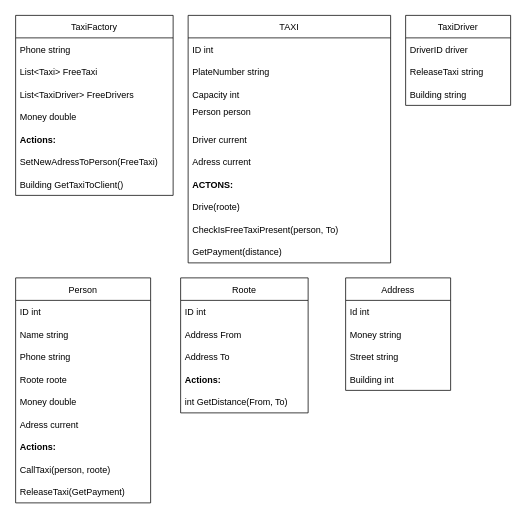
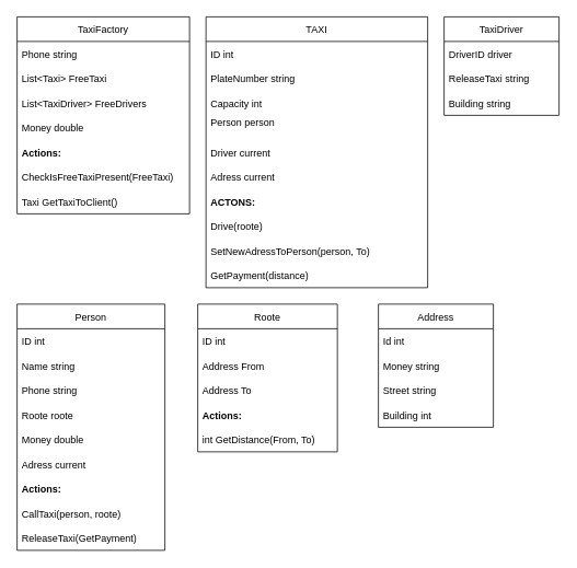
  <mxCell id="0" />
  <mxCell id="1" parent="0" />
  <mxCell id="2" value="TAXI" style="swimlane;fontStyle=0;childLayout=stackLayout;horizontal=1;startSize=30;horizontalStack=0;resizeParent=1;resizeParentMax=0;resizeLast=0;collapsible=1;marginBottom=0;" parent="1" vertex="1"><mxGeometry x="250" y="20" width="270" height="330" as="geometry" /></mxCell>
  <mxCell id="3" value="ID int" style="text;strokeColor=none;fillColor=none;align=left;verticalAlign=middle;spacingLeft=4;spacingRight=4;overflow=hidden;points=[[0,0.5],[1,0.5]];portConstraint=eastwest;rotatable=0;" parent="2" vertex="1"><mxGeometry y="30" width="270" height="30" as="geometry" /></mxCell>
  <mxCell id="4" value="PlateNumber string" style="text;strokeColor=none;fillColor=none;align=left;verticalAlign=middle;spacingLeft=4;spacingRight=4;overflow=hidden;points=[[0,0.5],[1,0.5]];portConstraint=eastwest;rotatable=0;" parent="2" vertex="1"><mxGeometry y="60" width="270" height="30" as="geometry" /></mxCell>
  <mxCell id="5" value="Capacity int" style="text;strokeColor=none;fillColor=none;align=left;verticalAlign=middle;spacingLeft=4;spacingRight=4;overflow=hidden;points=[[0,0.5],[1,0.5]];portConstraint=eastwest;rotatable=0;" parent="2" vertex="1"><mxGeometry y="90" width="270" height="30" as="geometry" /></mxCell>
  <mxCell id="6" value="Person person&#10;" style="text;strokeColor=none;fillColor=none;align=left;verticalAlign=middle;spacingLeft=4;spacingRight=4;overflow=hidden;points=[[0,0.5],[1,0.5]];portConstraint=eastwest;rotatable=0;" parent="2" vertex="1"><mxGeometry y="120" width="270" height="30" as="geometry" /></mxCell>
  <mxCell id="7" value="Driver current" style="text;strokeColor=none;fillColor=none;align=left;verticalAlign=middle;spacingLeft=4;spacingRight=4;overflow=hidden;points=[[0,0.5],[1,0.5]];portConstraint=eastwest;rotatable=0;" vertex="1" parent="2"><mxGeometry y="150" width="270" height="30" as="geometry" /></mxCell>
  <mxCell id="8" value="Adress current" style="text;strokeColor=none;fillColor=none;align=left;verticalAlign=middle;spacingLeft=4;spacingRight=4;overflow=hidden;points=[[0,0.5],[1,0.5]];portConstraint=eastwest;rotatable=0;" parent="2" vertex="1"><mxGeometry y="180" width="270" height="30" as="geometry" /></mxCell>
  <mxCell id="9" value="ACTONS:" style="text;strokeColor=none;fillColor=none;align=left;verticalAlign=middle;spacingLeft=4;spacingRight=4;overflow=hidden;points=[[0,0.5],[1,0.5]];portConstraint=eastwest;rotatable=0;fontStyle=1" parent="2" vertex="1"><mxGeometry y="210" width="270" height="30" as="geometry" /></mxCell>
  <mxCell id="10" value="Drive(roote)" style="text;strokeColor=none;fillColor=none;align=left;verticalAlign=middle;spacingLeft=4;spacingRight=4;overflow=hidden;points=[[0,0.5],[1,0.5]];portConstraint=eastwest;rotatable=0;" parent="2" vertex="1"><mxGeometry y="240" width="270" height="30" as="geometry" /></mxCell>
- <mxCell id="11" value="CheckIsFreeTaxiPresent(person, To)" style="text;strokeColor=none;fillColor=none;align=left;verticalAlign=middle;spacingLeft=4;spacingRight=4;overflow=hidden;points=[[0,0.5],[1,0.5]];portConstraint=eastwest;rotatable=0;" parent="2" vertex="1"><mxGeometry y="270" width="270" height="30" as="geometry" /></mxCell>
+ <mxCell id="11" value="SetNewAdressToPerson(person, To)" style="text;strokeColor=none;fillColor=none;align=left;verticalAlign=middle;spacingLeft=4;spacingRight=4;overflow=hidden;points=[[0,0.5],[1,0.5]];portConstraint=eastwest;rotatable=0;" parent="2" vertex="1"><mxGeometry y="270" width="270" height="30" as="geometry" /></mxCell>
  <mxCell id="12" value="GetPayment(distance)" style="text;strokeColor=none;fillColor=none;align=left;verticalAlign=middle;spacingLeft=4;spacingRight=4;overflow=hidden;points=[[0,0.5],[1,0.5]];portConstraint=eastwest;rotatable=0;" vertex="1" parent="2"><mxGeometry y="300" width="270" height="30" as="geometry" /></mxCell>
  <mxCell id="13" value="Person" style="swimlane;fontStyle=0;childLayout=stackLayout;horizontal=1;startSize=30;horizontalStack=0;resizeParent=1;resizeParentMax=0;resizeLast=0;collapsible=1;marginBottom=0;" parent="1" vertex="1"><mxGeometry x="20" y="370" width="180" height="300" as="geometry" /></mxCell>
  <mxCell id="14" value="ID int" style="text;strokeColor=none;fillColor=none;align=left;verticalAlign=middle;spacingLeft=4;spacingRight=4;overflow=hidden;points=[[0,0.5],[1,0.5]];portConstraint=eastwest;rotatable=0;" parent="13" vertex="1"><mxGeometry y="30" width="180" height="30" as="geometry" /></mxCell>
  <mxCell id="15" value="Name string" style="text;strokeColor=none;fillColor=none;align=left;verticalAlign=middle;spacingLeft=4;spacingRight=4;overflow=hidden;points=[[0,0.5],[1,0.5]];portConstraint=eastwest;rotatable=0;" parent="13" vertex="1"><mxGeometry y="60" width="180" height="30" as="geometry" /></mxCell>
  <mxCell id="16" value="Phone string" style="text;strokeColor=none;fillColor=none;align=left;verticalAlign=middle;spacingLeft=4;spacingRight=4;overflow=hidden;points=[[0,0.5],[1,0.5]];portConstraint=eastwest;rotatable=0;" parent="13" vertex="1"><mxGeometry y="90" width="180" height="30" as="geometry" /></mxCell>
  <mxCell id="17" value="Roote roote" style="text;strokeColor=none;fillColor=none;align=left;verticalAlign=middle;spacingLeft=4;spacingRight=4;overflow=hidden;points=[[0,0.5],[1,0.5]];portConstraint=eastwest;rotatable=0;" parent="13" vertex="1"><mxGeometry y="120" width="180" height="30" as="geometry" /></mxCell>
  <mxCell id="18" value="Money double" style="text;strokeColor=none;fillColor=none;align=left;verticalAlign=middle;spacingLeft=4;spacingRight=4;overflow=hidden;points=[[0,0.5],[1,0.5]];portConstraint=eastwest;rotatable=0;" vertex="1" parent="13"><mxGeometry y="150" width="180" height="30" as="geometry" /></mxCell>
  <mxCell id="19" value="Adress current" style="text;strokeColor=none;fillColor=none;align=left;verticalAlign=middle;spacingLeft=4;spacingRight=4;overflow=hidden;points=[[0,0.5],[1,0.5]];portConstraint=eastwest;rotatable=0;" vertex="1" parent="13"><mxGeometry y="180" width="180" height="30" as="geometry" /></mxCell>
  <mxCell id="20" value="Actions:" style="text;strokeColor=none;fillColor=none;align=left;verticalAlign=middle;spacingLeft=4;spacingRight=4;overflow=hidden;points=[[0,0.5],[1,0.5]];portConstraint=eastwest;rotatable=0;fontStyle=1" vertex="1" parent="13"><mxGeometry y="210" width="180" height="30" as="geometry" /></mxCell>
  <mxCell id="21" value="CallTaxi(person, roote)" style="text;strokeColor=none;fillColor=none;align=left;verticalAlign=middle;spacingLeft=4;spacingRight=4;overflow=hidden;points=[[0,0.5],[1,0.5]];portConstraint=eastwest;rotatable=0;" vertex="1" parent="13"><mxGeometry y="240" width="180" height="30" as="geometry" /></mxCell>
  <mxCell id="22" value="ReleaseTaxi(GetPayment)" style="text;strokeColor=none;fillColor=none;align=left;verticalAlign=middle;spacingLeft=4;spacingRight=4;overflow=hidden;points=[[0,0.5],[1,0.5]];portConstraint=eastwest;rotatable=0;" vertex="1" parent="13"><mxGeometry y="270" width="180" height="30" as="geometry" /></mxCell>
  <mxCell id="23" value="TaxiDriver" style="swimlane;fontStyle=0;childLayout=stackLayout;horizontal=1;startSize=30;horizontalStack=0;resizeParent=1;resizeParentMax=0;resizeLast=0;collapsible=1;marginBottom=0;" parent="1" vertex="1"><mxGeometry x="540" y="20" width="140" height="120" as="geometry" /></mxCell>
  <mxCell id="24" value="DriverID driver" style="text;strokeColor=none;fillColor=none;align=left;verticalAlign=middle;spacingLeft=4;spacingRight=4;overflow=hidden;points=[[0,0.5],[1,0.5]];portConstraint=eastwest;rotatable=0;" parent="23" vertex="1"><mxGeometry y="30" width="140" height="30" as="geometry" /></mxCell>
  <mxCell id="25" value="ReleaseTaxi string" style="text;strokeColor=none;fillColor=none;align=left;verticalAlign=middle;spacingLeft=4;spacingRight=4;overflow=hidden;points=[[0,0.5],[1,0.5]];portConstraint=eastwest;rotatable=0;" parent="23" vertex="1"><mxGeometry y="60" width="140" height="30" as="geometry" /></mxCell>
  <mxCell id="26" value="Building string" style="text;strokeColor=none;fillColor=none;align=left;verticalAlign=middle;spacingLeft=4;spacingRight=4;overflow=hidden;points=[[0,0.5],[1,0.5]];portConstraint=eastwest;rotatable=0;" parent="23" vertex="1"><mxGeometry y="90" width="140" height="30" as="geometry" /></mxCell>
  <mxCell id="27" value="TaxiFactory" style="swimlane;fontStyle=0;childLayout=stackLayout;horizontal=1;startSize=30;horizontalStack=0;resizeParent=1;resizeParentMax=0;resizeLast=0;collapsible=1;marginBottom=0;" parent="1" vertex="1"><mxGeometry x="20" y="20" width="210" height="240" as="geometry" /></mxCell>
  <mxCell id="28" value="Phone string" style="text;strokeColor=none;fillColor=none;align=left;verticalAlign=middle;spacingLeft=4;spacingRight=4;overflow=hidden;points=[[0,0.5],[1,0.5]];portConstraint=eastwest;rotatable=0;" parent="27" vertex="1"><mxGeometry y="30" width="210" height="30" as="geometry" /></mxCell>
  <mxCell id="29" value="List&lt;Taxi&gt; FreeTaxi" style="text;strokeColor=none;fillColor=none;align=left;verticalAlign=middle;spacingLeft=4;spacingRight=4;overflow=hidden;points=[[0,0.5],[1,0.5]];portConstraint=eastwest;rotatable=0;" parent="27" vertex="1"><mxGeometry y="60" width="210" height="30" as="geometry" /></mxCell>
  <mxCell id="30" value="List&lt;TaxiDriver&gt; FreeDrivers" style="text;strokeColor=none;fillColor=none;align=left;verticalAlign=middle;spacingLeft=4;spacingRight=4;overflow=hidden;points=[[0,0.5],[1,0.5]];portConstraint=eastwest;rotatable=0;" parent="27" vertex="1"><mxGeometry y="90" width="210" height="30" as="geometry" /></mxCell>
  <mxCell id="31" value="Money double" style="text;strokeColor=none;fillColor=none;align=left;verticalAlign=middle;spacingLeft=4;spacingRight=4;overflow=hidden;points=[[0,0.5],[1,0.5]];portConstraint=eastwest;rotatable=0;" vertex="1" parent="27"><mxGeometry y="120" width="210" height="30" as="geometry" /></mxCell>
  <mxCell id="32" value="Actions:" style="text;strokeColor=none;fillColor=none;align=left;verticalAlign=middle;spacingLeft=4;spacingRight=4;overflow=hidden;points=[[0,0.5],[1,0.5]];portConstraint=eastwest;rotatable=0;fontStyle=1" parent="27" vertex="1"><mxGeometry y="150" width="210" height="30" as="geometry" /></mxCell>
- <mxCell id="33" value="SetNewAdressToPerson(FreeTaxi)" style="text;strokeColor=none;fillColor=none;align=left;verticalAlign=middle;spacingLeft=4;spacingRight=4;overflow=hidden;points=[[0,0.5],[1,0.5]];portConstraint=eastwest;rotatable=0;" parent="27" vertex="1"><mxGeometry y="180" width="210" height="30" as="geometry" /></mxCell>
- <mxCell id="34" value="Building GetTaxiToClient()" style="text;strokeColor=none;fillColor=none;align=left;verticalAlign=middle;spacingLeft=4;spacingRight=4;overflow=hidden;points=[[0,0.5],[1,0.5]];portConstraint=eastwest;rotatable=0;" parent="27" vertex="1"><mxGeometry y="210" width="210" height="30" as="geometry" /></mxCell>
+ <mxCell id="33" value="CheckIsFreeTaxiPresent(FreeTaxi)" style="text;strokeColor=none;fillColor=none;align=left;verticalAlign=middle;spacingLeft=4;spacingRight=4;overflow=hidden;points=[[0,0.5],[1,0.5]];portConstraint=eastwest;rotatable=0;" parent="27" vertex="1"><mxGeometry y="180" width="210" height="30" as="geometry" /></mxCell>
+ <mxCell id="34" value="Taxi GetTaxiToClient()" style="text;strokeColor=none;fillColor=none;align=left;verticalAlign=middle;spacingLeft=4;spacingRight=4;overflow=hidden;points=[[0,0.5],[1,0.5]];portConstraint=eastwest;rotatable=0;" parent="27" vertex="1"><mxGeometry y="210" width="210" height="30" as="geometry" /></mxCell>
  <mxCell id="35" value="Roote" style="swimlane;fontStyle=0;childLayout=stackLayout;horizontal=1;startSize=30;horizontalStack=0;resizeParent=1;resizeParentMax=0;resizeLast=0;collapsible=1;marginBottom=0;" parent="1" vertex="1"><mxGeometry x="240" y="370" width="170" height="180" as="geometry" /></mxCell>
  <mxCell id="36" value="ID int" style="text;strokeColor=none;fillColor=none;align=left;verticalAlign=middle;spacingLeft=4;spacingRight=4;overflow=hidden;points=[[0,0.5],[1,0.5]];portConstraint=eastwest;rotatable=0;" parent="35" vertex="1"><mxGeometry y="30" width="170" height="30" as="geometry" /></mxCell>
  <mxCell id="37" value="Address From" style="text;strokeColor=none;fillColor=none;align=left;verticalAlign=middle;spacingLeft=4;spacingRight=4;overflow=hidden;points=[[0,0.5],[1,0.5]];portConstraint=eastwest;rotatable=0;" parent="35" vertex="1"><mxGeometry y="60" width="170" height="30" as="geometry" /></mxCell>
  <mxCell id="38" value="Address To" style="text;strokeColor=none;fillColor=none;align=left;verticalAlign=middle;spacingLeft=4;spacingRight=4;overflow=hidden;points=[[0,0.5],[1,0.5]];portConstraint=eastwest;rotatable=0;" parent="35" vertex="1"><mxGeometry y="90" width="170" height="30" as="geometry" /></mxCell>
  <mxCell id="39" value="Actions:" style="text;strokeColor=none;fillColor=none;align=left;verticalAlign=middle;spacingLeft=4;spacingRight=4;overflow=hidden;points=[[0,0.5],[1,0.5]];portConstraint=eastwest;rotatable=0;fontStyle=1" parent="35" vertex="1"><mxGeometry y="120" width="170" height="30" as="geometry" /></mxCell>
  <mxCell id="40" value="int GetDistance(From, To)" style="text;strokeColor=none;fillColor=none;align=left;verticalAlign=middle;spacingLeft=4;spacingRight=4;overflow=hidden;points=[[0,0.5],[1,0.5]];portConstraint=eastwest;rotatable=0;" parent="35" vertex="1"><mxGeometry y="150" width="170" height="30" as="geometry" /></mxCell>
  <mxCell id="41" value="Address" style="swimlane;fontStyle=0;childLayout=stackLayout;horizontal=1;startSize=30;horizontalStack=0;resizeParent=1;resizeParentMax=0;resizeLast=0;collapsible=1;marginBottom=0;" parent="1" vertex="1"><mxGeometry x="460" y="370" width="140" height="150" as="geometry" /></mxCell>
  <mxCell id="42" value="Id int" style="text;strokeColor=none;fillColor=none;align=left;verticalAlign=middle;spacingLeft=4;spacingRight=4;overflow=hidden;points=[[0,0.5],[1,0.5]];portConstraint=eastwest;rotatable=0;" parent="41" vertex="1"><mxGeometry y="30" width="140" height="30" as="geometry" /></mxCell>
  <mxCell id="43" value="Money string" style="text;strokeColor=none;fillColor=none;align=left;verticalAlign=middle;spacingLeft=4;spacingRight=4;overflow=hidden;points=[[0,0.5],[1,0.5]];portConstraint=eastwest;rotatable=0;" parent="41" vertex="1"><mxGeometry y="60" width="140" height="30" as="geometry" /></mxCell>
  <mxCell id="44" value="Street string" style="text;strokeColor=none;fillColor=none;align=left;verticalAlign=middle;spacingLeft=4;spacingRight=4;overflow=hidden;points=[[0,0.5],[1,0.5]];portConstraint=eastwest;rotatable=0;" parent="41" vertex="1"><mxGeometry y="90" width="140" height="30" as="geometry" /></mxCell>
  <mxCell id="45" value="Building int" style="text;strokeColor=none;fillColor=none;align=left;verticalAlign=middle;spacingLeft=4;spacingRight=4;overflow=hidden;points=[[0,0.5],[1,0.5]];portConstraint=eastwest;rotatable=0;" parent="41" vertex="1"><mxGeometry y="120" width="140" height="30" as="geometry" /></mxCell>
